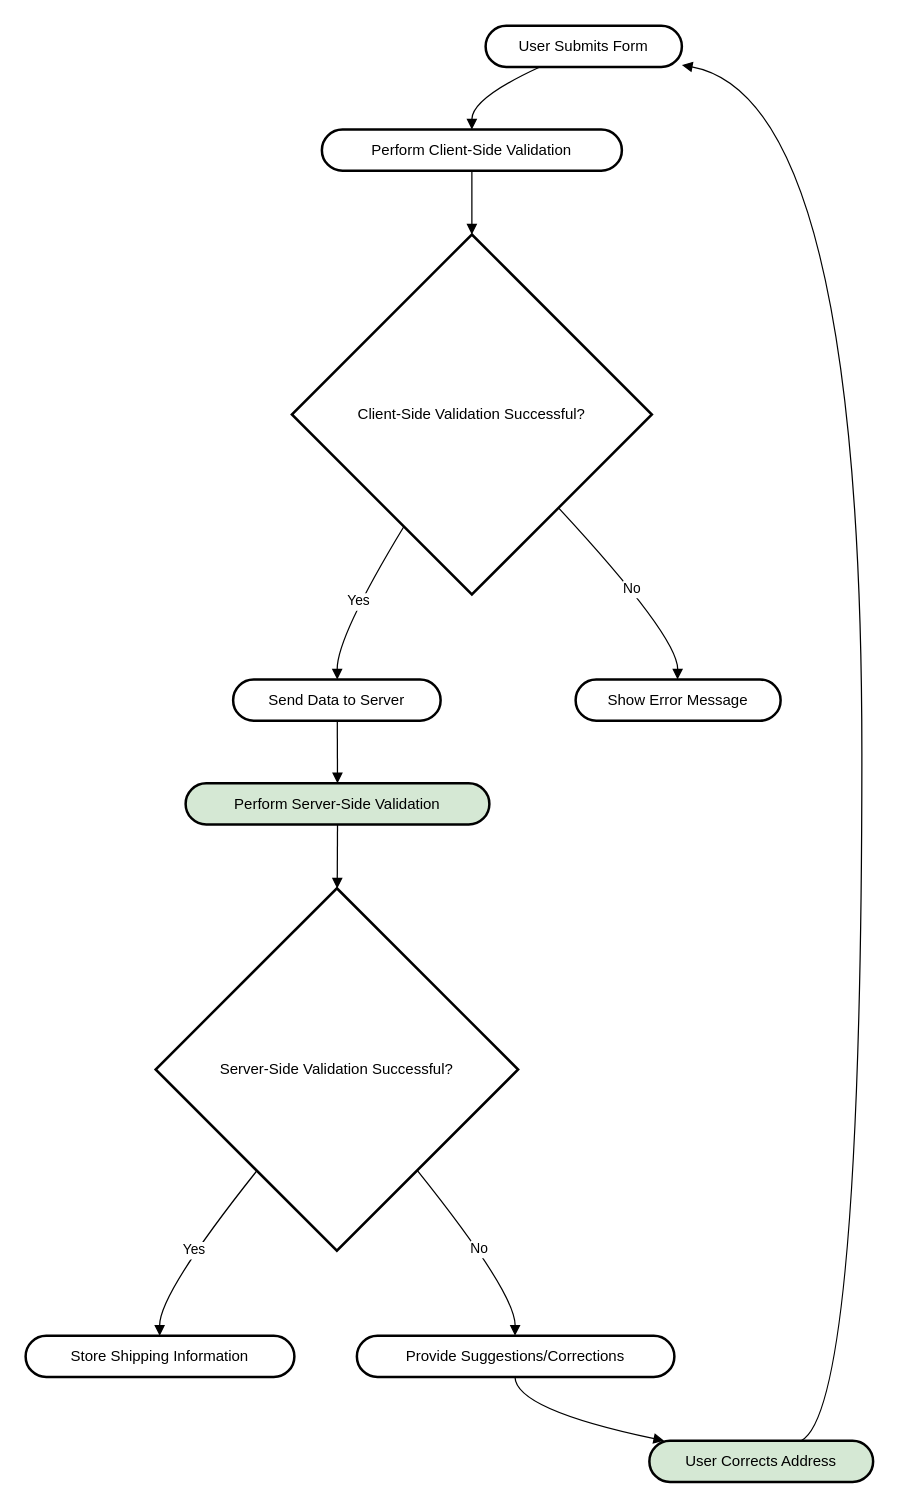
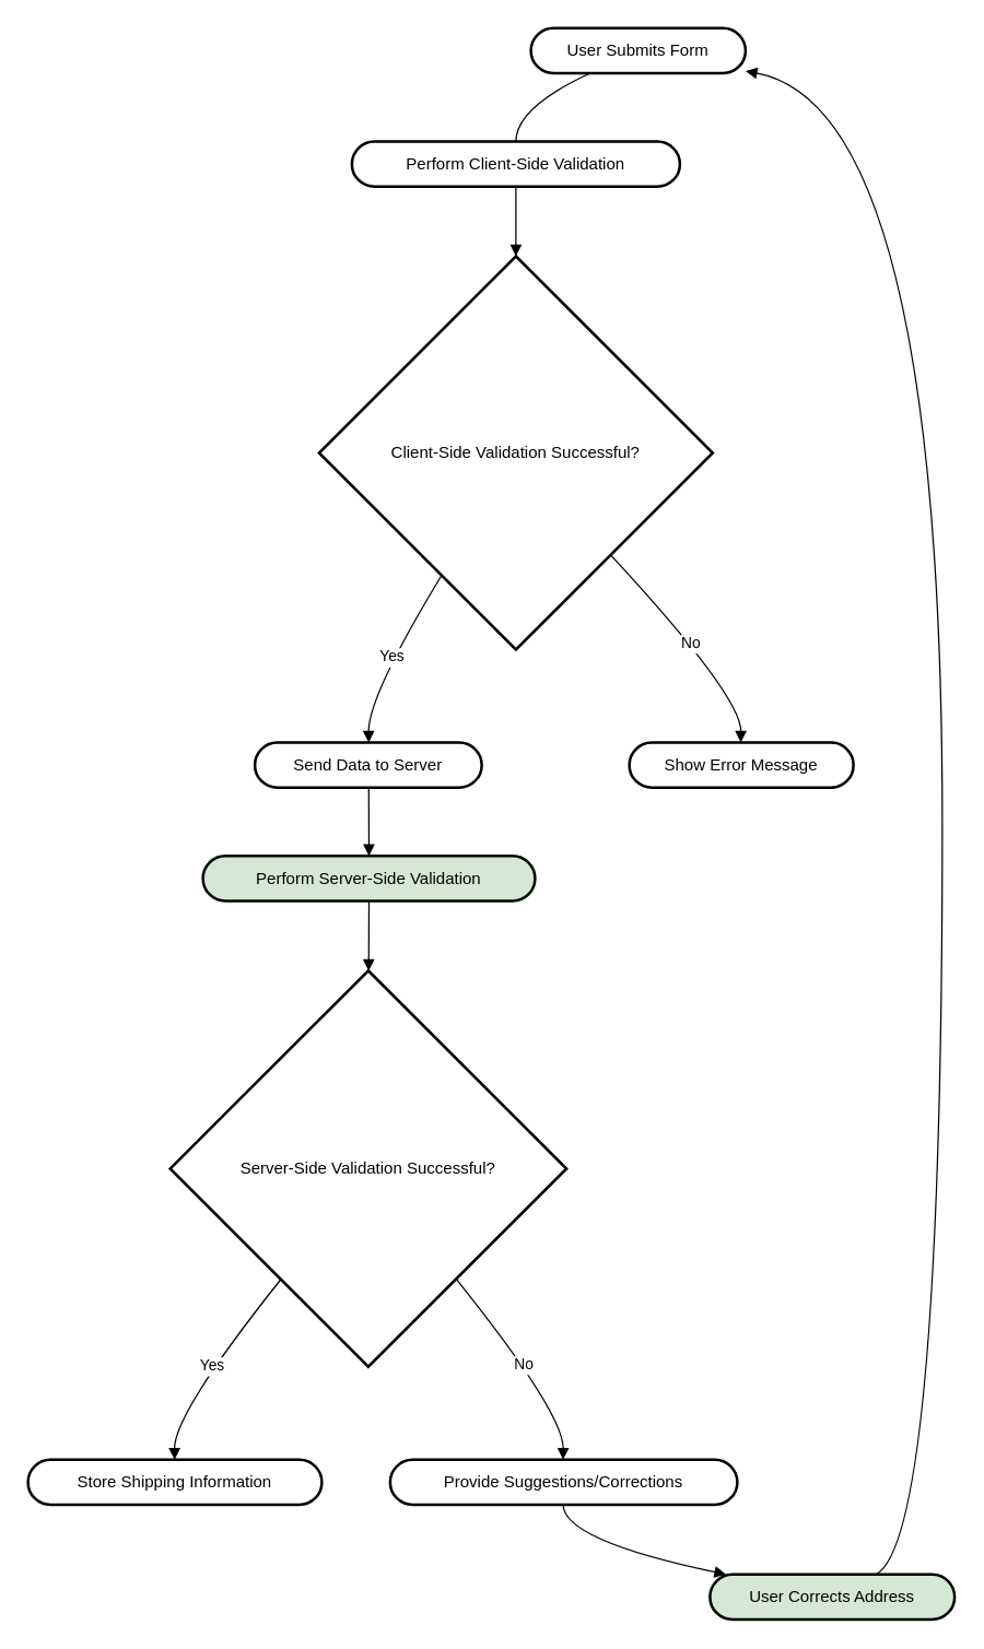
  <mxCell id="0" />
  <mxCell id="1" parent="0" />
  <mxCell id="2" value="User Submits Form" style="rounded=1;whiteSpace=wrap;arcSize=50;strokeWidth=2;" vertex="1" parent="1"><mxGeometry x="388" y="20" width="157" height="33" as="geometry" /></mxCell>
  <mxCell id="3" value="Perform Client-Side Validation" style="rounded=1;whiteSpace=wrap;arcSize=50;strokeWidth=2;" vertex="1" parent="1"><mxGeometry x="257" y="103" width="240" height="33" as="geometry" /></mxCell>
  <mxCell id="4" value="Client-Side Validation Successful?" style="rhombus;strokeWidth=2;whiteSpace=wrap;" vertex="1" parent="1"><mxGeometry x="233" y="187" width="288" height="288" as="geometry" /></mxCell>
  <mxCell id="5" value="Send Data to Server" style="rounded=1;whiteSpace=wrap;arcSize=50;strokeWidth=2;" vertex="1" parent="1"><mxGeometry x="186" y="543" width="166" height="33" as="geometry" /></mxCell>
  <mxCell id="6" value="Show Error Message" style="rounded=1;whiteSpace=wrap;arcSize=50;strokeWidth=2;" vertex="1" parent="1"><mxGeometry x="460" y="543" width="164" height="33" as="geometry" /></mxCell>
  <mxCell id="7" value="Perform Server-Side Validation" style="rounded=1;whiteSpace=wrap;arcSize=50;strokeWidth=2;fillColor=#d5e8d4;" vertex="1" parent="1"><mxGeometry x="148" y="626" width="243" height="33" as="geometry" /></mxCell>
  <mxCell id="8" value="Server-Side Validation Successful?" style="rhombus;strokeWidth=2;whiteSpace=wrap;" vertex="1" parent="1"><mxGeometry x="124" y="710" width="290" height="290" as="geometry" /></mxCell>
  <mxCell id="9" value="Store Shipping Information" style="rounded=1;whiteSpace=wrap;arcSize=50;strokeWidth=2;" vertex="1" parent="1"><mxGeometry x="20" y="1068" width="215" height="33" as="geometry" /></mxCell>
  <mxCell id="10" value="Provide Suggestions/Corrections" style="rounded=1;whiteSpace=wrap;arcSize=50;strokeWidth=2;" vertex="1" parent="1"><mxGeometry x="285" y="1068" width="254" height="33" as="geometry" /></mxCell>
  <mxCell id="11" value="User Corrects Address" style="rounded=1;whiteSpace=wrap;arcSize=50;strokeWidth=2;fillColor=#d5e8d4;" vertex="1" parent="1"><mxGeometry x="519" y="1152" width="179" height="33" as="geometry" /></mxCell>
- <mxCell id="12" value="" style="curved=1;startArrow=none;endArrow=block;exitX=0.271;exitY=1.012;entryX=0.5;entryY=0.012;rounded=0;" edge="1" parent="1" source="2" target="3"><mxGeometry relative="1" as="geometry"><Array as="points"><mxPoint x="377" y="78" /></Array></mxGeometry></mxCell>
+ <mxCell id="12" value="" style="curved=1;startArrow=none;endArrow=none;exitX=0.271;exitY=1.012;entryX=0.5;entryY=0.012;rounded=0;" edge="1" parent="1" source="2" target="3"><mxGeometry relative="1" as="geometry"><Array as="points"><mxPoint x="377" y="78" /></Array></mxGeometry></mxCell>
  <mxCell id="13" value="" style="curved=1;startArrow=none;endArrow=block;exitX=0.5;exitY=1.024;entryX=0.5;entryY=-0.001;rounded=0;" edge="1" parent="1" source="3" target="4"><mxGeometry relative="1" as="geometry"><Array as="points" /></mxGeometry></mxCell>
  <mxCell id="14" value="Yes" style="curved=1;startArrow=none;endArrow=block;exitX=0.198;exitY=0.998;entryX=0.502;entryY=-0.006;rounded=0;" edge="1" parent="1" source="4" target="5"><mxGeometry relative="1" as="geometry"><Array as="points"><mxPoint x="269" y="509" /></Array></mxGeometry></mxCell>
  <mxCell id="15" value="No" style="curved=1;startArrow=none;endArrow=block;exitX=0.962;exitY=0.998;entryX=0.497;entryY=-0.006;rounded=0;" edge="1" parent="1" source="4" target="6"><mxGeometry relative="1" as="geometry"><Array as="points"><mxPoint x="542" y="509" /></Array></mxGeometry></mxCell>
  <mxCell id="16" value="" style="curved=1;startArrow=none;endArrow=block;exitX=0.502;exitY=1.006;entryX=0.5;entryY=0.006;rounded=0;" edge="1" parent="1" source="5" target="7"><mxGeometry relative="1" as="geometry"><Array as="points" /></mxGeometry></mxCell>
  <mxCell id="17" value="" style="curved=1;startArrow=none;endArrow=block;exitX=0.5;exitY=1.018;entryX=0.501;entryY=-0.001;rounded=0;" edge="1" parent="1" source="7" target="8"><mxGeometry relative="1" as="geometry"><Array as="points" /></mxGeometry></mxCell>
  <mxCell id="18" value="Yes" style="curved=1;startArrow=none;endArrow=block;exitX=0.105;exitY=1.0;entryX=0.499;entryY=0.011;rounded=0;" edge="1" parent="1" source="8" target="9"><mxGeometry relative="1" as="geometry"><Array as="points"><mxPoint x="127" y="1034" /></Array></mxGeometry></mxCell>
  <mxCell id="19" value="No" style="curved=1;startArrow=none;endArrow=block;exitX=0.898;exitY=1.0;entryX=0.498;entryY=0.011;rounded=0;" edge="1" parent="1" source="8" target="10"><mxGeometry relative="1" as="geometry"><Array as="points"><mxPoint x="412" y="1034" /></Array></mxGeometry></mxCell>
  <mxCell id="20" value="" style="curved=1;startArrow=none;endArrow=block;exitX=0.498;exitY=1.023;entryX=0.059;entryY=-0.008;rounded=0;" edge="1" parent="1" source="10" target="11"><mxGeometry relative="1" as="geometry"><Array as="points"><mxPoint x="412" y="1127" /></Array></mxGeometry></mxCell>
  <mxCell id="21" value="" style="curved=1;startArrow=none;endArrow=block;exitX=0.681;exitY=-0.008;entryX=1.0;entryY=0.951;rounded=0;" edge="1" parent="1" source="11" target="2"><mxGeometry relative="1" as="geometry"><Array as="points"><mxPoint x="689" y="1127" /><mxPoint x="689" y="78" /></Array></mxGeometry></mxCell>
